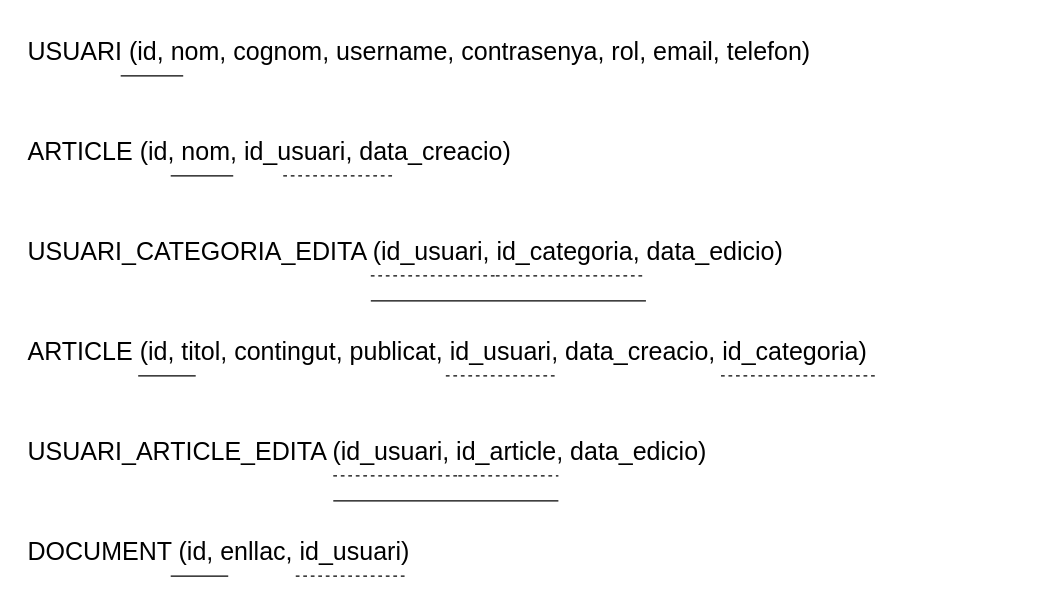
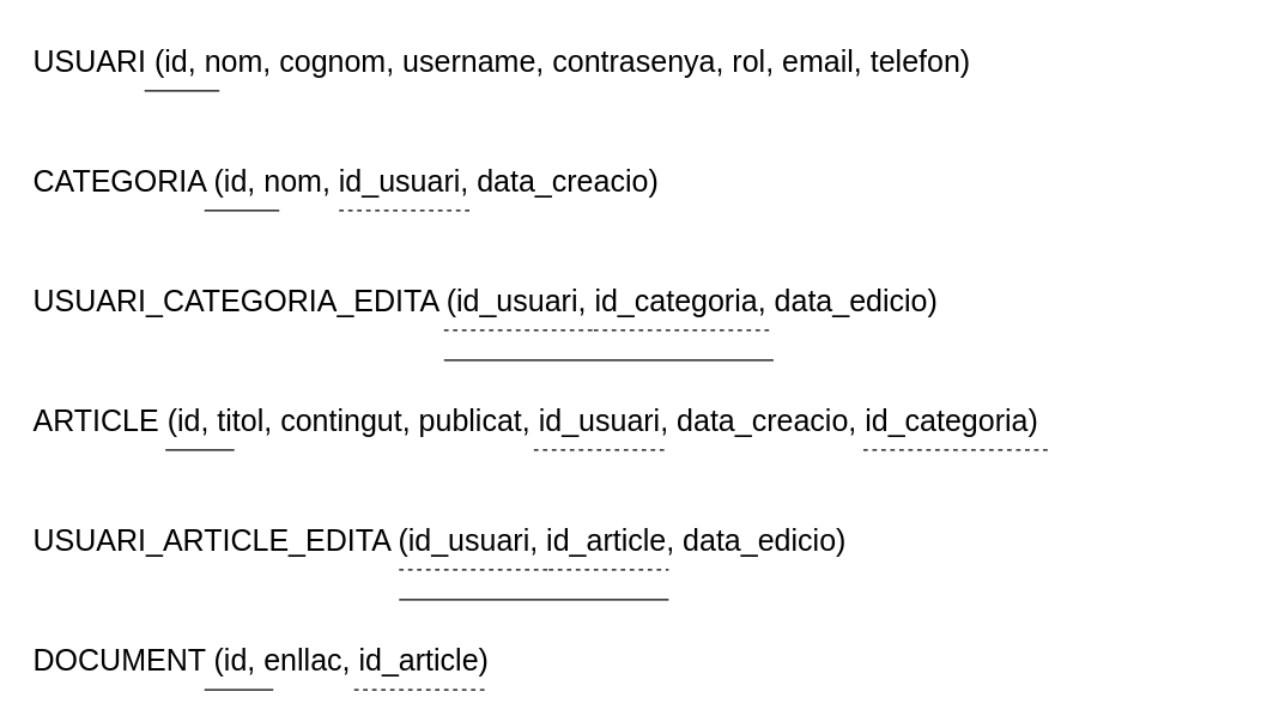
  <mxCell id="0" />
  <mxCell id="1" parent="0" />
  <mxCell id="2" value="USUARI (id, nom, cognom, username, contrasenya, rol, email, telefon)" style="text;html=1;strokeColor=none;fillColor=none;align=left;verticalAlign=middle;whiteSpace=wrap;rounded=0;fontSize=20;" parent="1" vertex="1"><mxGeometry x="20" y="20" width="800" height="40" as="geometry" /></mxCell>
- <mxCell id="3" value="ARTICLE (id, nom, id_usuari, data_creacio)" style="text;html=1;strokeColor=none;fillColor=none;align=left;verticalAlign=middle;rounded=0;fontSize=20;labelBorderColor=none;whiteSpace=wrap;" parent="1" vertex="1"><mxGeometry x="20" y="100" width="800" height="40" as="geometry" /></mxCell>
+ <mxCell id="3" value="CATEGORIA (id, nom, id_usuari, data_creacio)" style="text;html=1;strokeColor=none;fillColor=none;align=left;verticalAlign=middle;rounded=0;fontSize=20;labelBorderColor=none;whiteSpace=wrap;" parent="1" vertex="1"><mxGeometry x="20" y="100" width="800" height="40" as="geometry" /></mxCell>
  <mxCell id="4" value="USUARI_CATEGORIA_EDITA (id_usuari, id_categoria, data_edicio)" style="text;html=1;strokeColor=none;fillColor=none;align=left;verticalAlign=middle;rounded=0;fontSize=20;labelBorderColor=none;whiteSpace=wrap;" parent="1" vertex="1"><mxGeometry x="20" y="180" width="800" height="40" as="geometry" /></mxCell>
  <mxCell id="5" value="" style="endArrow=none;html=1;fontSize=20;fontColor=#f0f0f0;" parent="1" edge="1"><mxGeometry width="50" height="50" relative="1" as="geometry"><mxPoint x="96" y="60" as="sourcePoint" /><mxPoint x="146" y="60" as="targetPoint" /></mxGeometry></mxCell>
  <mxCell id="6" value="" style="endArrow=none;html=1;fontSize=20;fontColor=#f0f0f0;" parent="1" edge="1"><mxGeometry width="50" height="50" relative="1" as="geometry"><mxPoint x="136" y="140" as="sourcePoint" /><mxPoint x="186" y="140" as="targetPoint" /></mxGeometry></mxCell>
  <mxCell id="7" value="" style="endArrow=none;html=1;fontSize=20;fontColor=#f0f0f0;dashed=1;" parent="1" edge="1"><mxGeometry width="50" height="50" relative="1" as="geometry"><mxPoint x="226" y="140" as="sourcePoint" /><mxPoint x="316" y="140" as="targetPoint" /></mxGeometry></mxCell>
  <mxCell id="8" value="" style="endArrow=none;html=1;fontSize=20;fontColor=#f0f0f0;dashed=1;" parent="1" edge="1"><mxGeometry width="50" height="50" relative="1" as="geometry"><mxPoint x="296" y="220" as="sourcePoint" /><mxPoint x="396" y="220" as="targetPoint" /></mxGeometry></mxCell>
  <mxCell id="9" value="" style="endArrow=none;html=1;fontSize=20;fontColor=#f0f0f0;dashed=1;" parent="1" edge="1"><mxGeometry width="50" height="50" relative="1" as="geometry"><mxPoint x="396" y="220" as="sourcePoint" /><mxPoint x="516" y="220" as="targetPoint" /></mxGeometry></mxCell>
  <mxCell id="10" value="" style="endArrow=none;html=1;fontSize=20;fontColor=#f0f0f0;" parent="1" edge="1"><mxGeometry width="50" height="50" relative="1" as="geometry"><mxPoint x="516" y="240" as="sourcePoint" /><mxPoint x="296" y="240" as="targetPoint" /></mxGeometry></mxCell>
  <mxCell id="11" value="ARTICLE (id, titol, contingut, publicat, id_usuari, data_creacio, id_categoria)" style="text;html=1;strokeColor=none;fillColor=none;align=left;verticalAlign=middle;rounded=0;fontSize=20;labelBorderColor=none;whiteSpace=wrap;" parent="1" vertex="1"><mxGeometry x="20" y="260" width="800" height="40" as="geometry" /></mxCell>
  <mxCell id="12" value="" style="endArrow=none;html=1;fontSize=20;fontColor=#f0f0f0;" parent="1" edge="1"><mxGeometry width="50" height="50" relative="1" as="geometry"><mxPoint x="110" y="300" as="sourcePoint" /><mxPoint x="156" y="300" as="targetPoint" /></mxGeometry></mxCell>
  <mxCell id="13" value="" style="endArrow=none;html=1;fontSize=20;fontColor=#f0f0f0;dashed=1;" parent="1" edge="1"><mxGeometry width="50" height="50" relative="1" as="geometry"><mxPoint x="356" y="300" as="sourcePoint" /><mxPoint x="446" y="300" as="targetPoint" /></mxGeometry></mxCell>
  <mxCell id="14" value="USUARI_ARTICLE_EDITA (id_usuari, id_article, data_edicio)" style="text;html=1;strokeColor=none;fillColor=none;align=left;verticalAlign=middle;rounded=0;fontSize=20;labelBorderColor=none;whiteSpace=wrap;" parent="1" vertex="1"><mxGeometry x="20" y="340" width="800" height="40" as="geometry" /></mxCell>
  <mxCell id="15" value="" style="endArrow=none;html=1;fontSize=20;fontColor=#f0f0f0;dashed=1;" parent="1" edge="1"><mxGeometry width="50" height="50" relative="1" as="geometry"><mxPoint x="266" y="380" as="sourcePoint" /><mxPoint x="366" y="380" as="targetPoint" /></mxGeometry></mxCell>
  <mxCell id="16" value="" style="endArrow=none;html=1;fontSize=20;fontColor=#f0f0f0;dashed=1;" parent="1" edge="1"><mxGeometry width="50" height="50" relative="1" as="geometry"><mxPoint x="366" y="380" as="sourcePoint" /><mxPoint x="446" y="380" as="targetPoint" /></mxGeometry></mxCell>
  <mxCell id="17" value="" style="endArrow=none;html=1;fontSize=20;fontColor=#f0f0f0;" parent="1" edge="1"><mxGeometry width="50" height="50" relative="1" as="geometry"><mxPoint x="446" y="400" as="sourcePoint" /><mxPoint x="266" y="400" as="targetPoint" /></mxGeometry></mxCell>
  <mxCell id="18" value="" style="endArrow=none;html=1;fontSize=20;fontColor=#f0f0f0;dashed=1;entryX=0.75;entryY=1;entryDx=0;entryDy=0;" parent="1" edge="1"><mxGeometry width="50" height="50" relative="1" as="geometry"><mxPoint x="576" y="300" as="sourcePoint" /><mxPoint x="700" y="300" as="targetPoint" /></mxGeometry></mxCell>
- <mxCell id="19" value="DOCUMENT (id, enllac, id_usuari)" style="text;html=1;strokeColor=none;fillColor=none;align=left;verticalAlign=middle;rounded=0;fontSize=20;labelBorderColor=none;whiteSpace=wrap;" parent="1" vertex="1"><mxGeometry x="20" y="420" width="800" height="40" as="geometry" /></mxCell>
+ <mxCell id="19" value="DOCUMENT (id, enllac, id_article)" style="text;html=1;strokeColor=none;fillColor=none;align=left;verticalAlign=middle;rounded=0;fontSize=20;labelBorderColor=none;whiteSpace=wrap;" parent="1" vertex="1"><mxGeometry x="20" y="420" width="800" height="40" as="geometry" /></mxCell>
  <mxCell id="20" value="" style="endArrow=none;html=1;fontSize=20;fontColor=#f0f0f0;" parent="1" edge="1"><mxGeometry width="50" height="50" relative="1" as="geometry"><mxPoint x="136" y="460" as="sourcePoint" /><mxPoint x="182" y="460" as="targetPoint" /></mxGeometry></mxCell>
  <mxCell id="21" value="" style="endArrow=none;html=1;fontSize=20;fontColor=#f0f0f0;dashed=1;" parent="1" edge="1"><mxGeometry width="50" height="50" relative="1" as="geometry"><mxPoint x="236" y="460" as="sourcePoint" /><mxPoint x="326" y="460" as="targetPoint" /></mxGeometry></mxCell>
